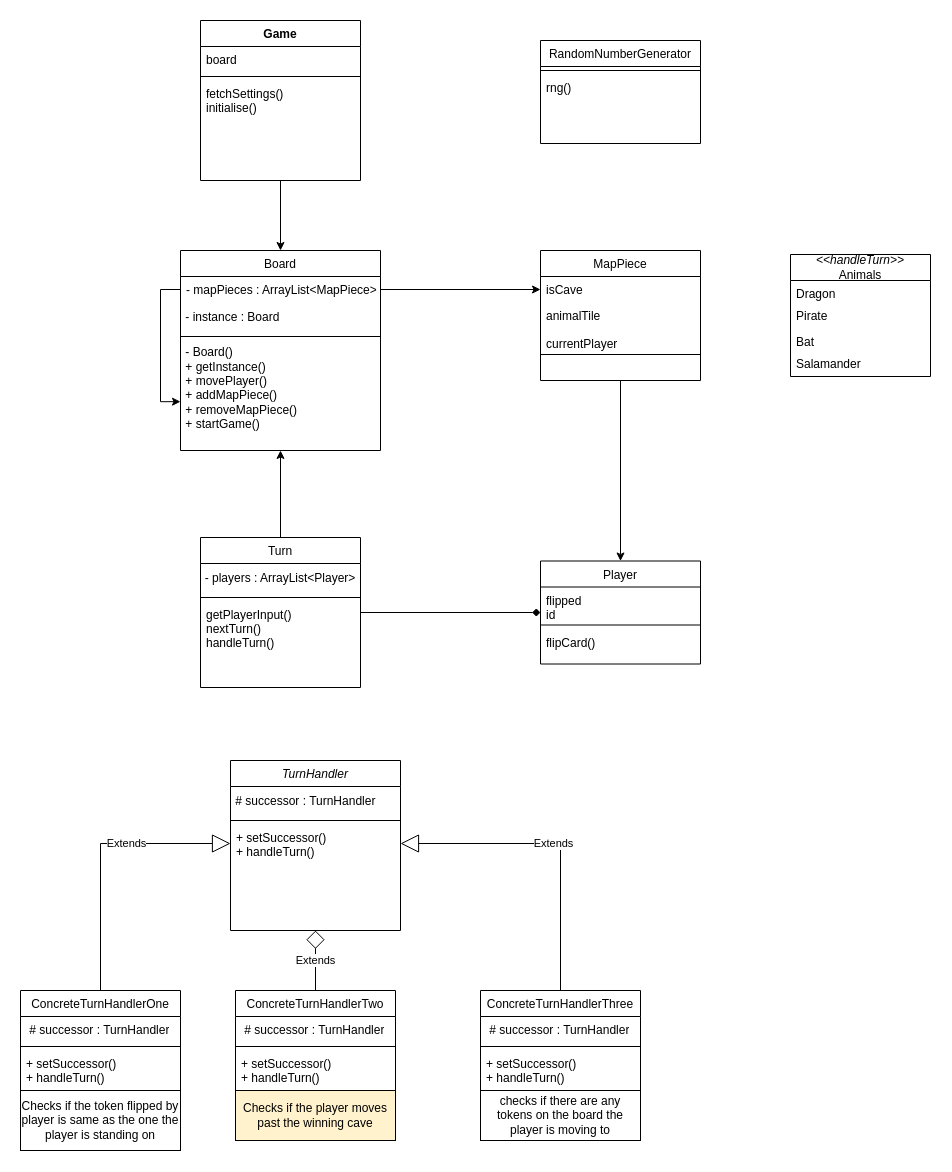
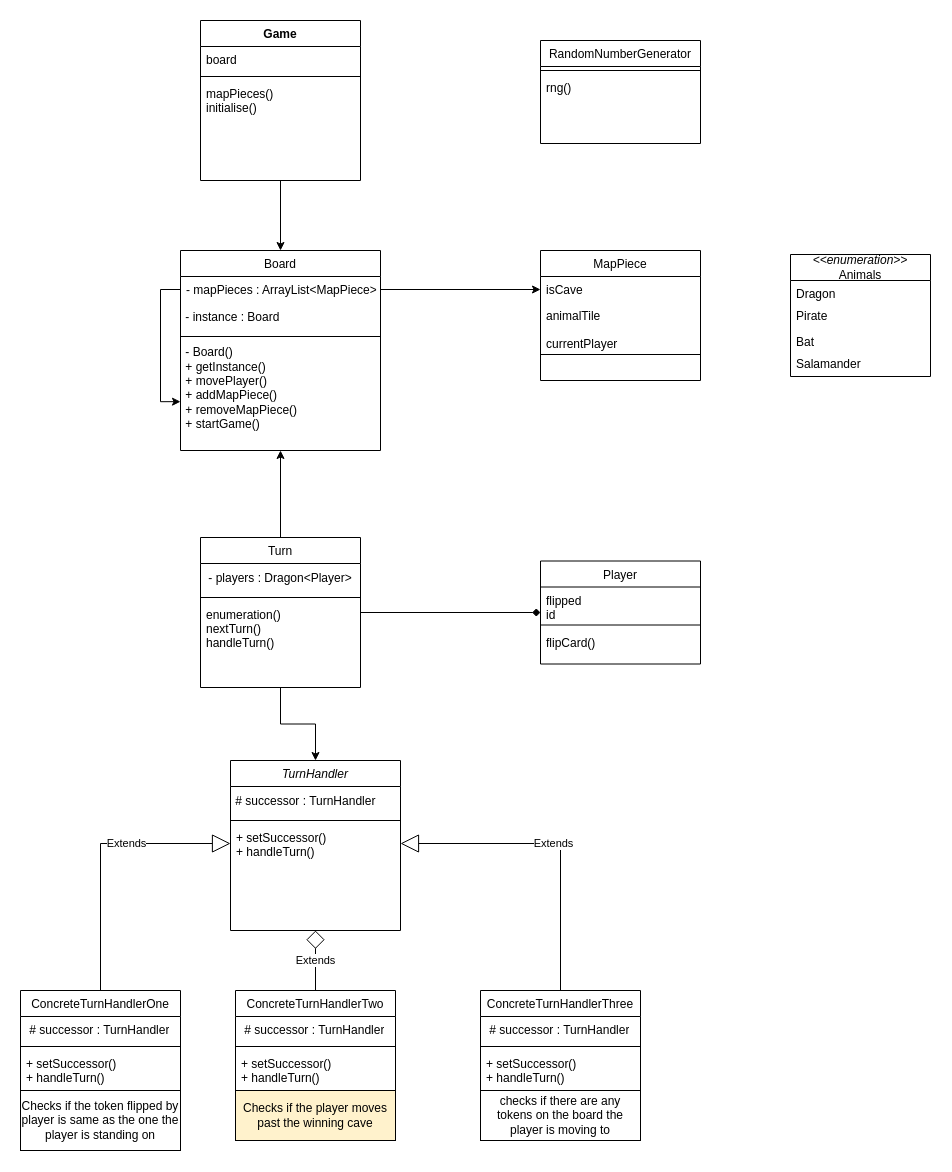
  <mxCell id="0" />
  <mxCell id="1" parent="0" />
  <mxCell id="2" style="edgeStyle=orthogonalEdgeStyle;rounded=0;orthogonalLoop=1;jettySize=auto;html=1;entryX=0.5;entryY=1;entryDx=0;entryDy=0;" parent="1" source="5" target="14" edge="1"><mxGeometry relative="1" as="geometry" /></mxCell>
  <mxCell id="3" style="edgeStyle=orthogonalEdgeStyle;rounded=0;orthogonalLoop=1;jettySize=auto;html=1;endArrow=diamond;" parent="1" source="5" target="20" edge="1"><mxGeometry relative="1" as="geometry" /></mxCell>
+ <mxCell id="4" style="edgeStyle=orthogonalEdgeStyle;rounded=0;orthogonalLoop=1;jettySize=auto;html=1;entryX=0.5;entryY=0;entryDx=0;entryDy=0;" edge="1" parent="1" source="5" target="38"><mxGeometry relative="1" as="geometry" /></mxCell>
  <mxCell id="5" value="Turn" style="swimlane;fontStyle=0;align=center;verticalAlign=top;childLayout=stackLayout;horizontal=1;startSize=26;horizontalStack=0;resizeParent=1;resizeLast=0;collapsible=1;marginBottom=0;rounded=0;shadow=0;strokeWidth=1;" parent="1" vertex="1"><mxGeometry x="200" y="537" width="160" height="150" as="geometry"><mxRectangle x="230" y="140" width="160" height="26" as="alternateBounds" /></mxGeometry></mxCell>
- <mxCell id="6" value="- players : ArrayList&amp;lt;Player&amp;gt;" style="text;html=1;align=center;verticalAlign=middle;whiteSpace=wrap;rounded=0;" vertex="1" parent="5"><mxGeometry y="26" width="160" height="30" as="geometry" /></mxCell>
+ <mxCell id="6" value="- players : Dragon&amp;lt;Player&amp;gt;" style="text;html=1;align=center;verticalAlign=middle;whiteSpace=wrap;rounded=0;" vertex="1" parent="5"><mxGeometry y="26" width="160" height="30" as="geometry" /></mxCell>
  <mxCell id="7" value="" style="line;html=1;strokeWidth=1;align=left;verticalAlign=middle;spacingTop=-1;spacingLeft=3;spacingRight=3;rotatable=0;labelPosition=right;points=[];portConstraint=eastwest;" parent="5" vertex="1"><mxGeometry y="56" width="160" height="8" as="geometry" /></mxCell>
- <mxCell id="8" value="getPlayerInput()&#10;nextTurn()&#10;handleTurn()" style="text;align=left;verticalAlign=top;spacingLeft=4;spacingRight=4;overflow=hidden;rotatable=0;points=[[0,0.5],[1,0.5]];portConstraint=eastwest;" parent="5" vertex="1"><mxGeometry y="64" width="160" height="56" as="geometry" /></mxCell>
- <mxCell id="9" style="edgeStyle=orthogonalEdgeStyle;rounded=0;orthogonalLoop=1;jettySize=auto;html=1;" edge="1" parent="1" source="10" target="20"><mxGeometry relative="1" as="geometry" /></mxCell>
+ <mxCell id="8" value="enumeration()&#10;nextTurn()&#10;handleTurn()" style="text;align=left;verticalAlign=top;spacingLeft=4;spacingRight=4;overflow=hidden;rotatable=0;points=[[0,0.5],[1,0.5]];portConstraint=eastwest;" parent="5" vertex="1"><mxGeometry y="64" width="160" height="56" as="geometry" /></mxCell>
  <mxCell id="10" value="MapPiece" style="swimlane;fontStyle=0;align=center;verticalAlign=top;childLayout=stackLayout;horizontal=1;startSize=26;horizontalStack=0;resizeParent=1;resizeLast=0;collapsible=1;marginBottom=0;rounded=0;shadow=0;strokeWidth=1;" parent="1" vertex="1"><mxGeometry x="540" y="250" width="160" height="130" as="geometry"><mxRectangle x="130" y="380" width="160" height="26" as="alternateBounds" /></mxGeometry></mxCell>
  <mxCell id="11" value="isCave" style="text;align=left;verticalAlign=top;spacingLeft=4;spacingRight=4;overflow=hidden;rotatable=0;points=[[0,0.5],[1,0.5]];portConstraint=eastwest;" parent="10" vertex="1"><mxGeometry y="26" width="160" height="26" as="geometry" /></mxCell>
  <mxCell id="12" value="animalTile&#10;&#10;currentPlayer" style="text;align=left;verticalAlign=top;spacingLeft=4;spacingRight=4;overflow=hidden;rotatable=0;points=[[0,0.5],[1,0.5]];portConstraint=eastwest;rounded=0;shadow=0;html=0;" parent="10" vertex="1"><mxGeometry y="52" width="160" height="48" as="geometry" /></mxCell>
  <mxCell id="13" value="" style="line;html=1;strokeWidth=1;align=left;verticalAlign=middle;spacingTop=-1;spacingLeft=3;spacingRight=3;rotatable=0;labelPosition=right;points=[];portConstraint=eastwest;" parent="10" vertex="1"><mxGeometry y="100" width="160" height="8" as="geometry" /></mxCell>
  <mxCell id="14" value="Board" style="swimlane;fontStyle=0;align=center;verticalAlign=top;childLayout=stackLayout;horizontal=1;startSize=26;horizontalStack=0;resizeParent=1;resizeLast=0;collapsible=1;marginBottom=0;rounded=0;shadow=0;strokeWidth=1;" parent="1" vertex="1"><mxGeometry x="180" y="250" width="200" height="200" as="geometry"><mxRectangle x="340" y="380" width="170" height="26" as="alternateBounds" /></mxGeometry></mxCell>
  <mxCell id="15" value="- mapPieces : ArrayList&lt;MapPiece&gt;&#10;" style="text;align=left;verticalAlign=top;spacingLeft=4;spacingRight=4;overflow=hidden;rotatable=0;points=[[0,0.5],[1,0.5]];portConstraint=eastwest;" parent="14" vertex="1"><mxGeometry y="26" width="200" height="26" as="geometry" /></mxCell>
  <mxCell id="16" value="&amp;nbsp;- instance : Board" style="text;html=1;align=left;verticalAlign=middle;whiteSpace=wrap;rounded=0;" vertex="1" parent="14"><mxGeometry y="52" width="200" height="30" as="geometry" /></mxCell>
  <mxCell id="17" value="" style="line;html=1;strokeWidth=1;align=left;verticalAlign=middle;spacingTop=-1;spacingLeft=3;spacingRight=3;rotatable=0;labelPosition=right;points=[];portConstraint=eastwest;" parent="14" vertex="1"><mxGeometry y="82" width="200" height="8" as="geometry" /></mxCell>
  <mxCell id="18" value="&lt;div&gt;&amp;nbsp;- Board()&lt;/div&gt;&lt;div&gt;&amp;nbsp;+ getInstance()&lt;/div&gt;&lt;div&gt;&lt;span style=&quot;background-color: initial;&quot;&gt;&amp;nbsp;+ movePlayer()&lt;/span&gt;&lt;br&gt;&lt;/div&gt;&lt;div&gt;&amp;nbsp;+ addMapPiece()&lt;/div&gt;&lt;div&gt;&amp;nbsp;+ removeMapPiece()&lt;/div&gt;&lt;div&gt;&lt;div&gt;&amp;nbsp;+ startGame()&lt;/div&gt;&lt;div&gt;&lt;br style=&quot;text-wrap: wrap;&quot;&gt;&lt;/div&gt;&lt;/div&gt;" style="text;html=1;align=left;verticalAlign=middle;resizable=0;points=[];autosize=1;strokeColor=none;fillColor=none;" parent="14" vertex="1"><mxGeometry y="90" width="200" height="110" as="geometry" /></mxCell>
  <mxCell id="19" style="edgeStyle=orthogonalEdgeStyle;rounded=0;orthogonalLoop=1;jettySize=auto;html=1;entryX=0;entryY=0.556;entryDx=0;entryDy=0;entryPerimeter=0;" edge="1" parent="14" source="15" target="18"><mxGeometry relative="1" as="geometry" /></mxCell>
  <mxCell id="20" value="Player" style="swimlane;fontStyle=0;align=center;verticalAlign=top;childLayout=stackLayout;horizontal=1;startSize=26;horizontalStack=0;resizeParent=1;resizeLast=0;collapsible=1;marginBottom=0;rounded=0;shadow=0;strokeWidth=1;" parent="1" vertex="1"><mxGeometry x="540" y="560.5" width="160" height="103" as="geometry"><mxRectangle x="550" y="140" width="160" height="26" as="alternateBounds" /></mxGeometry></mxCell>
  <mxCell id="21" value="flipped&#10;id&#10;" style="text;align=left;verticalAlign=top;spacingLeft=4;spacingRight=4;overflow=hidden;rotatable=0;points=[[0,0.5],[1,0.5]];portConstraint=eastwest;" parent="20" vertex="1"><mxGeometry y="26" width="160" height="34" as="geometry" /></mxCell>
  <mxCell id="22" value="" style="line;html=1;strokeWidth=1;align=left;verticalAlign=middle;spacingTop=-1;spacingLeft=3;spacingRight=3;rotatable=0;labelPosition=right;points=[];portConstraint=eastwest;" parent="20" vertex="1"><mxGeometry y="60" width="160" height="8" as="geometry" /></mxCell>
  <mxCell id="23" value="flipCard()" style="text;align=left;verticalAlign=top;spacingLeft=4;spacingRight=4;overflow=hidden;rotatable=0;points=[[0,0.5],[1,0.5]];portConstraint=eastwest;" parent="20" vertex="1"><mxGeometry y="68" width="160" height="26" as="geometry" /></mxCell>
  <mxCell id="24" style="edgeStyle=orthogonalEdgeStyle;rounded=0;orthogonalLoop=1;jettySize=auto;html=1;entryX=0;entryY=0.5;entryDx=0;entryDy=0;" parent="1" source="15" target="11" edge="1"><mxGeometry relative="1" as="geometry" /></mxCell>
  <mxCell id="25" style="edgeStyle=orthogonalEdgeStyle;rounded=0;orthogonalLoop=1;jettySize=auto;html=1;entryX=0.5;entryY=0;entryDx=0;entryDy=0;" parent="1" source="26" target="14" edge="1"><mxGeometry relative="1" as="geometry" /></mxCell>
  <mxCell id="26" value="Game" style="swimlane;fontStyle=1;align=center;verticalAlign=top;childLayout=stackLayout;horizontal=1;startSize=26;horizontalStack=0;resizeParent=1;resizeParentMax=0;resizeLast=0;collapsible=1;marginBottom=0;whiteSpace=wrap;html=1;" parent="1" vertex="1"><mxGeometry x="200" y="20" width="160" height="160" as="geometry" /></mxCell>
  <mxCell id="27" value="board" style="text;strokeColor=none;fillColor=none;align=left;verticalAlign=top;spacingLeft=4;spacingRight=4;overflow=hidden;rotatable=0;points=[[0,0.5],[1,0.5]];portConstraint=eastwest;whiteSpace=wrap;html=1;" parent="26" vertex="1"><mxGeometry y="26" width="160" height="26" as="geometry" /></mxCell>
  <mxCell id="28" value="" style="line;strokeWidth=1;fillColor=none;align=left;verticalAlign=middle;spacingTop=-1;spacingLeft=3;spacingRight=3;rotatable=0;labelPosition=right;points=[];portConstraint=eastwest;strokeColor=inherit;" parent="26" vertex="1"><mxGeometry y="52" width="160" height="8" as="geometry" /></mxCell>
- <mxCell id="29" value="&lt;div&gt;fetchSettings()&lt;br&gt;&lt;/div&gt;initialise()&lt;div&gt;&lt;br&gt;&lt;/div&gt;" style="text;strokeColor=none;fillColor=none;align=left;verticalAlign=top;spacingLeft=4;spacingRight=4;overflow=hidden;rotatable=0;points=[[0,0.5],[1,0.5]];portConstraint=eastwest;whiteSpace=wrap;html=1;" parent="26" vertex="1"><mxGeometry y="60" width="160" height="100" as="geometry" /></mxCell>
+ <mxCell id="29" value="&lt;div&gt;mapPieces()&lt;br&gt;&lt;/div&gt;initialise()&lt;div&gt;&lt;br&gt;&lt;/div&gt;" style="text;strokeColor=none;fillColor=none;align=left;verticalAlign=top;spacingLeft=4;spacingRight=4;overflow=hidden;rotatable=0;points=[[0,0.5],[1,0.5]];portConstraint=eastwest;whiteSpace=wrap;html=1;" parent="26" vertex="1"><mxGeometry y="60" width="160" height="100" as="geometry" /></mxCell>
  <mxCell id="30" value="RandomNumberGenerator" style="swimlane;fontStyle=0;align=center;verticalAlign=top;childLayout=stackLayout;horizontal=1;startSize=26;horizontalStack=0;resizeParent=1;resizeLast=0;collapsible=1;marginBottom=0;rounded=0;shadow=0;strokeWidth=1;" parent="1" vertex="1"><mxGeometry x="540" y="40" width="160" height="103" as="geometry"><mxRectangle x="550" y="140" width="160" height="26" as="alternateBounds" /></mxGeometry></mxCell>
  <mxCell id="31" value="" style="line;html=1;strokeWidth=1;align=left;verticalAlign=middle;spacingTop=-1;spacingLeft=3;spacingRight=3;rotatable=0;labelPosition=right;points=[];portConstraint=eastwest;" parent="30" vertex="1"><mxGeometry y="26" width="160" height="8" as="geometry" /></mxCell>
  <mxCell id="32" value="rng()" style="text;align=left;verticalAlign=top;spacingLeft=4;spacingRight=4;overflow=hidden;rotatable=0;points=[[0,0.5],[1,0.5]];portConstraint=eastwest;" parent="30" vertex="1"><mxGeometry y="34" width="160" height="26" as="geometry" /></mxCell>
- <mxCell id="33" value="&lt;i&gt;&amp;lt;&amp;lt;handleTurn&amp;gt;&amp;gt;&lt;/i&gt;&lt;div&gt;Animals&lt;/div&gt;" style="swimlane;fontStyle=0;childLayout=stackLayout;horizontal=1;startSize=26;fillColor=none;horizontalStack=0;resizeParent=1;resizeParentMax=0;resizeLast=0;collapsible=1;marginBottom=0;whiteSpace=wrap;html=1;" parent="1" vertex="1"><mxGeometry x="790" y="254" width="140" height="122" as="geometry" /></mxCell>
+ <mxCell id="33" value="&lt;i&gt;&amp;lt;&amp;lt;enumeration&amp;gt;&amp;gt;&lt;/i&gt;&lt;div&gt;Animals&lt;/div&gt;" style="swimlane;fontStyle=0;childLayout=stackLayout;horizontal=1;startSize=26;fillColor=none;horizontalStack=0;resizeParent=1;resizeParentMax=0;resizeLast=0;collapsible=1;marginBottom=0;whiteSpace=wrap;html=1;" parent="1" vertex="1"><mxGeometry x="790" y="254" width="140" height="122" as="geometry" /></mxCell>
  <mxCell id="34" value="Dragon" style="text;strokeColor=none;fillColor=none;align=left;verticalAlign=top;spacingLeft=4;spacingRight=4;overflow=hidden;rotatable=0;points=[[0,0.5],[1,0.5]];portConstraint=eastwest;whiteSpace=wrap;html=1;" parent="33" vertex="1"><mxGeometry y="26" width="140" height="22" as="geometry" /></mxCell>
  <mxCell id="35" value="Pirate" style="text;strokeColor=none;fillColor=none;align=left;verticalAlign=top;spacingLeft=4;spacingRight=4;overflow=hidden;rotatable=0;points=[[0,0.5],[1,0.5]];portConstraint=eastwest;whiteSpace=wrap;html=1;" parent="33" vertex="1"><mxGeometry y="48" width="140" height="26" as="geometry" /></mxCell>
  <mxCell id="36" value="Bat" style="text;strokeColor=none;fillColor=none;align=left;verticalAlign=top;spacingLeft=4;spacingRight=4;overflow=hidden;rotatable=0;points=[[0,0.5],[1,0.5]];portConstraint=eastwest;whiteSpace=wrap;html=1;" parent="33" vertex="1"><mxGeometry y="74" width="140" height="22" as="geometry" /></mxCell>
  <mxCell id="37" value="Salamander" style="text;strokeColor=none;fillColor=none;align=left;verticalAlign=top;spacingLeft=4;spacingRight=4;overflow=hidden;rotatable=0;points=[[0,0.5],[1,0.5]];portConstraint=eastwest;whiteSpace=wrap;html=1;" parent="33" vertex="1"><mxGeometry y="96" width="140" height="26" as="geometry" /></mxCell>
  <mxCell id="38" value="TurnHandler" style="swimlane;fontStyle=2;align=center;verticalAlign=top;childLayout=stackLayout;horizontal=1;startSize=26;horizontalStack=0;resizeParent=1;resizeLast=0;collapsible=1;marginBottom=0;rounded=0;shadow=0;strokeWidth=1;" vertex="1" parent="1"><mxGeometry x="230" y="760" width="170" height="170" as="geometry"><mxRectangle x="140" y="740" width="160" height="26" as="alternateBounds" /></mxGeometry></mxCell>
  <mxCell id="39" value="&amp;nbsp;# successor : TurnHandler" style="text;html=1;align=left;verticalAlign=middle;whiteSpace=wrap;rounded=0;" vertex="1" parent="38"><mxGeometry y="26" width="170" height="30" as="geometry" /></mxCell>
  <mxCell id="40" value="" style="line;html=1;strokeWidth=1;align=left;verticalAlign=middle;spacingTop=-1;spacingLeft=3;spacingRight=3;rotatable=0;labelPosition=right;points=[];portConstraint=eastwest;" vertex="1" parent="38"><mxGeometry y="56" width="170" height="8" as="geometry" /></mxCell>
  <mxCell id="41" value="+ setSuccessor()&#10;+ handleTurn()" style="text;align=left;verticalAlign=top;spacingLeft=4;spacingRight=4;overflow=hidden;rotatable=0;points=[[0,0.5],[1,0.5]];portConstraint=eastwest;" vertex="1" parent="38"><mxGeometry y="64" width="170" height="38" as="geometry" /></mxCell>
  <mxCell id="42" value="&lt;span style=&quot;font-weight: 400;&quot;&gt;ConcreteTurnHandlerOne&lt;/span&gt;" style="swimlane;fontStyle=1;align=center;verticalAlign=top;childLayout=stackLayout;horizontal=1;startSize=26;horizontalStack=0;resizeParent=1;resizeParentMax=0;resizeLast=0;collapsible=1;marginBottom=0;whiteSpace=wrap;html=1;" vertex="1" parent="1"><mxGeometry x="20" y="990" width="160" height="160" as="geometry" /></mxCell>
  <mxCell id="43" value="&amp;nbsp;# successor : TurnHandler" style="text;strokeColor=none;fillColor=none;align=left;verticalAlign=top;spacingLeft=4;spacingRight=4;overflow=hidden;rotatable=0;points=[[0,0.5],[1,0.5]];portConstraint=eastwest;whiteSpace=wrap;html=1;" vertex="1" parent="42"><mxGeometry y="26" width="160" height="26" as="geometry" /></mxCell>
  <mxCell id="44" value="" style="line;strokeWidth=1;fillColor=none;align=left;verticalAlign=middle;spacingTop=-1;spacingLeft=3;spacingRight=3;rotatable=0;labelPosition=right;points=[];portConstraint=eastwest;strokeColor=inherit;" vertex="1" parent="42"><mxGeometry y="52" width="160" height="8" as="geometry" /></mxCell>
  <mxCell id="45" value="&lt;span style=&quot;text-wrap: nowrap;&quot;&gt;+ setSuccessor()&lt;/span&gt;&lt;br style=&quot;padding: 0px; margin: 0px; text-wrap: nowrap;&quot;&gt;&lt;span style=&quot;text-wrap: nowrap;&quot;&gt;+ handleTurn()&lt;/span&gt;" style="text;strokeColor=none;fillColor=none;align=left;verticalAlign=top;spacingLeft=4;spacingRight=4;overflow=hidden;rotatable=0;points=[[0,0.5],[1,0.5]];portConstraint=eastwest;whiteSpace=wrap;html=1;" vertex="1" parent="42"><mxGeometry y="60" width="160" height="40" as="geometry" /></mxCell>
  <mxCell id="46" value="Checks if the token flipped by player is same as the one the player is standing on" style="rounded=0;whiteSpace=wrap;html=1;" vertex="1" parent="42"><mxGeometry y="100" width="160" height="60" as="geometry" /></mxCell>
  <mxCell id="47" value="&lt;span style=&quot;font-weight: 400;&quot;&gt;ConcreteTurnHandlerTwo&lt;/span&gt;" style="swimlane;fontStyle=1;align=center;verticalAlign=top;childLayout=stackLayout;horizontal=1;startSize=26;horizontalStack=0;resizeParent=1;resizeParentMax=0;resizeLast=0;collapsible=1;marginBottom=0;whiteSpace=wrap;html=1;" vertex="1" parent="1"><mxGeometry x="235" y="990" width="160" height="150" as="geometry" /></mxCell>
  <mxCell id="48" value="&amp;nbsp;# successor : TurnHandler" style="text;strokeColor=none;fillColor=none;align=left;verticalAlign=top;spacingLeft=4;spacingRight=4;overflow=hidden;rotatable=0;points=[[0,0.5],[1,0.5]];portConstraint=eastwest;whiteSpace=wrap;html=1;" vertex="1" parent="47"><mxGeometry y="26" width="160" height="26" as="geometry" /></mxCell>
  <mxCell id="49" value="" style="line;strokeWidth=1;fillColor=none;align=left;verticalAlign=middle;spacingTop=-1;spacingLeft=3;spacingRight=3;rotatable=0;labelPosition=right;points=[];portConstraint=eastwest;strokeColor=inherit;" vertex="1" parent="47"><mxGeometry y="52" width="160" height="8" as="geometry" /></mxCell>
  <mxCell id="50" value="&lt;span style=&quot;text-wrap: nowrap;&quot;&gt;+ setSuccessor()&lt;/span&gt;&lt;br style=&quot;padding: 0px; margin: 0px; text-wrap: nowrap;&quot;&gt;&lt;span style=&quot;text-wrap: nowrap;&quot;&gt;+ handleTurn()&lt;/span&gt;" style="text;strokeColor=none;fillColor=none;align=left;verticalAlign=top;spacingLeft=4;spacingRight=4;overflow=hidden;rotatable=0;points=[[0,0.5],[1,0.5]];portConstraint=eastwest;whiteSpace=wrap;html=1;" vertex="1" parent="47"><mxGeometry y="60" width="160" height="40" as="geometry" /></mxCell>
  <mxCell id="51" value="Checks if the player moves past the winning cave" style="html=1;whiteSpace=wrap;fillColor=#fff2cc;" vertex="1" parent="47"><mxGeometry y="100" width="160" height="50" as="geometry" /></mxCell>
  <mxCell id="52" value="&lt;span style=&quot;font-weight: 400;&quot;&gt;ConcreteTurnHandlerThree&lt;/span&gt;" style="swimlane;fontStyle=1;align=center;verticalAlign=top;childLayout=stackLayout;horizontal=1;startSize=26;horizontalStack=0;resizeParent=1;resizeParentMax=0;resizeLast=0;collapsible=1;marginBottom=0;whiteSpace=wrap;html=1;" vertex="1" parent="1"><mxGeometry x="480" y="990" width="160" height="150" as="geometry" /></mxCell>
  <mxCell id="53" value="&amp;nbsp;# successor : TurnHandler" style="text;strokeColor=none;fillColor=none;align=left;verticalAlign=top;spacingLeft=4;spacingRight=4;overflow=hidden;rotatable=0;points=[[0,0.5],[1,0.5]];portConstraint=eastwest;whiteSpace=wrap;html=1;" vertex="1" parent="52"><mxGeometry y="26" width="160" height="26" as="geometry" /></mxCell>
  <mxCell id="54" value="" style="line;strokeWidth=1;fillColor=none;align=left;verticalAlign=middle;spacingTop=-1;spacingLeft=3;spacingRight=3;rotatable=0;labelPosition=right;points=[];portConstraint=eastwest;strokeColor=inherit;" vertex="1" parent="52"><mxGeometry y="52" width="160" height="8" as="geometry" /></mxCell>
  <mxCell id="55" value="&lt;span style=&quot;text-wrap: nowrap;&quot;&gt;+ setSuccessor()&lt;/span&gt;&lt;br style=&quot;padding: 0px; margin: 0px; text-wrap: nowrap;&quot;&gt;&lt;span style=&quot;text-wrap: nowrap;&quot;&gt;+ handleTurn()&lt;/span&gt;" style="text;strokeColor=none;fillColor=none;align=left;verticalAlign=top;spacingLeft=4;spacingRight=4;overflow=hidden;rotatable=0;points=[[0,0.5],[1,0.5]];portConstraint=eastwest;whiteSpace=wrap;html=1;" vertex="1" parent="52"><mxGeometry y="60" width="160" height="40" as="geometry" /></mxCell>
  <mxCell id="56" value="checks if there are any tokens on the board the player is moving to" style="html=1;whiteSpace=wrap;" vertex="1" parent="52"><mxGeometry y="100" width="160" height="50" as="geometry" /></mxCell>
  <mxCell id="57" value="Extends" style="endArrow=block;endSize=16;endFill=0;html=1;rounded=0;entryX=0;entryY=0.5;entryDx=0;entryDy=0;exitX=0.5;exitY=0;exitDx=0;exitDy=0;" edge="1" parent="1" source="42" target="41"><mxGeometry x="0.25" width="160" relative="1" as="geometry"><mxPoint x="-10" y="820" as="sourcePoint" /><mxPoint x="150" y="820" as="targetPoint" /><Array as="points"><mxPoint x="100" y="843" /></Array><mxPoint as="offset" /></mxGeometry></mxCell>
  <mxCell id="58" value="Extends" style="endArrow=diamond;endSize=16;endFill=0;html=1;rounded=0;exitX=0.5;exitY=0;exitDx=0;exitDy=0;entryX=0.5;entryY=1;entryDx=0;entryDy=0;" edge="1" parent="1" source="47" target="38"><mxGeometry width="160" relative="1" as="geometry"><mxPoint x="360" y="1159" as="sourcePoint" /><mxPoint x="520" y="1159" as="targetPoint" /></mxGeometry></mxCell>
  <mxCell id="59" value="Extends" style="endArrow=block;endSize=16;endFill=0;html=1;rounded=0;exitX=0.5;exitY=0;exitDx=0;exitDy=0;entryX=1;entryY=0.5;entryDx=0;entryDy=0;" edge="1" parent="1" source="52" target="41"><mxGeometry width="160" relative="1" as="geometry"><mxPoint x="430" y="910" as="sourcePoint" /><mxPoint x="590" y="910" as="targetPoint" /><Array as="points"><mxPoint x="560" y="843" /></Array></mxGeometry></mxCell>
